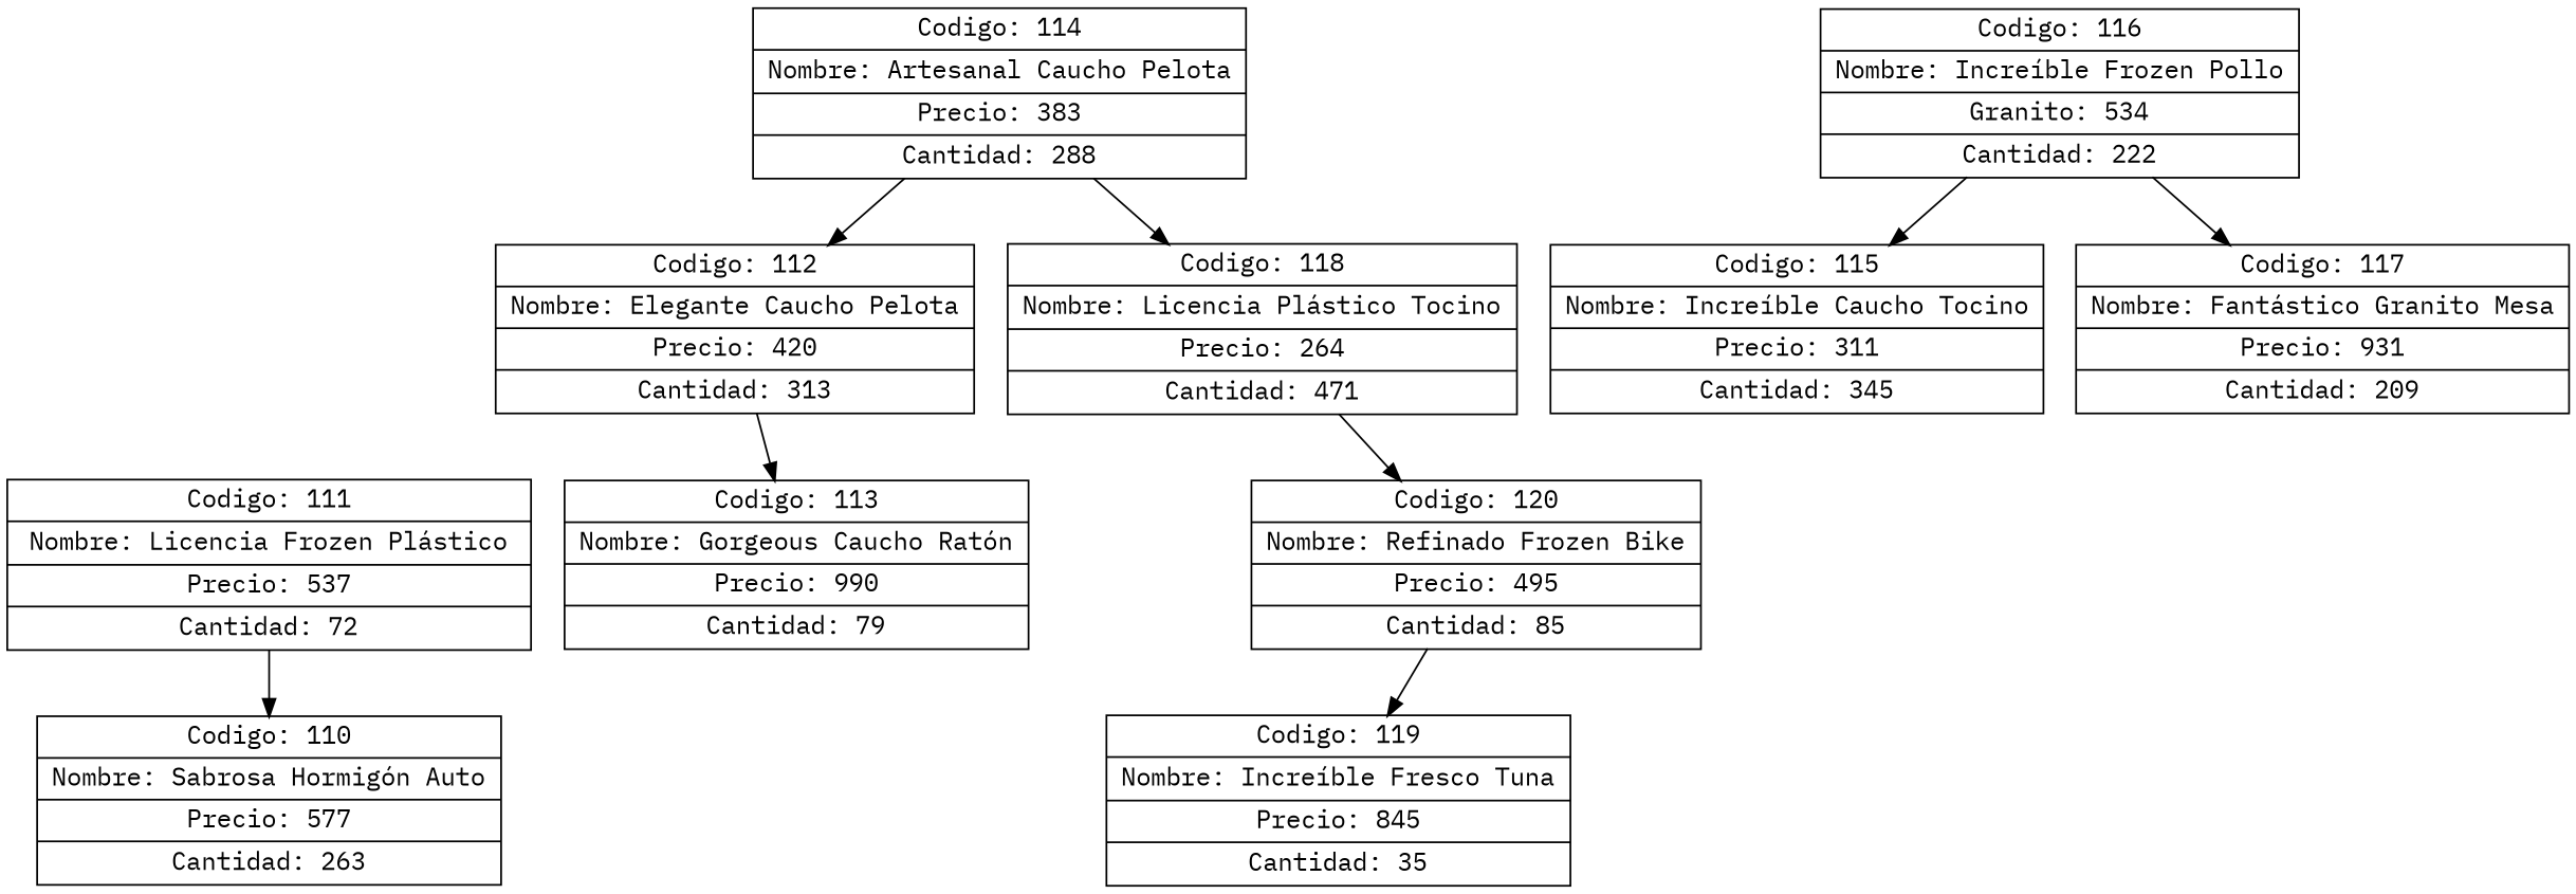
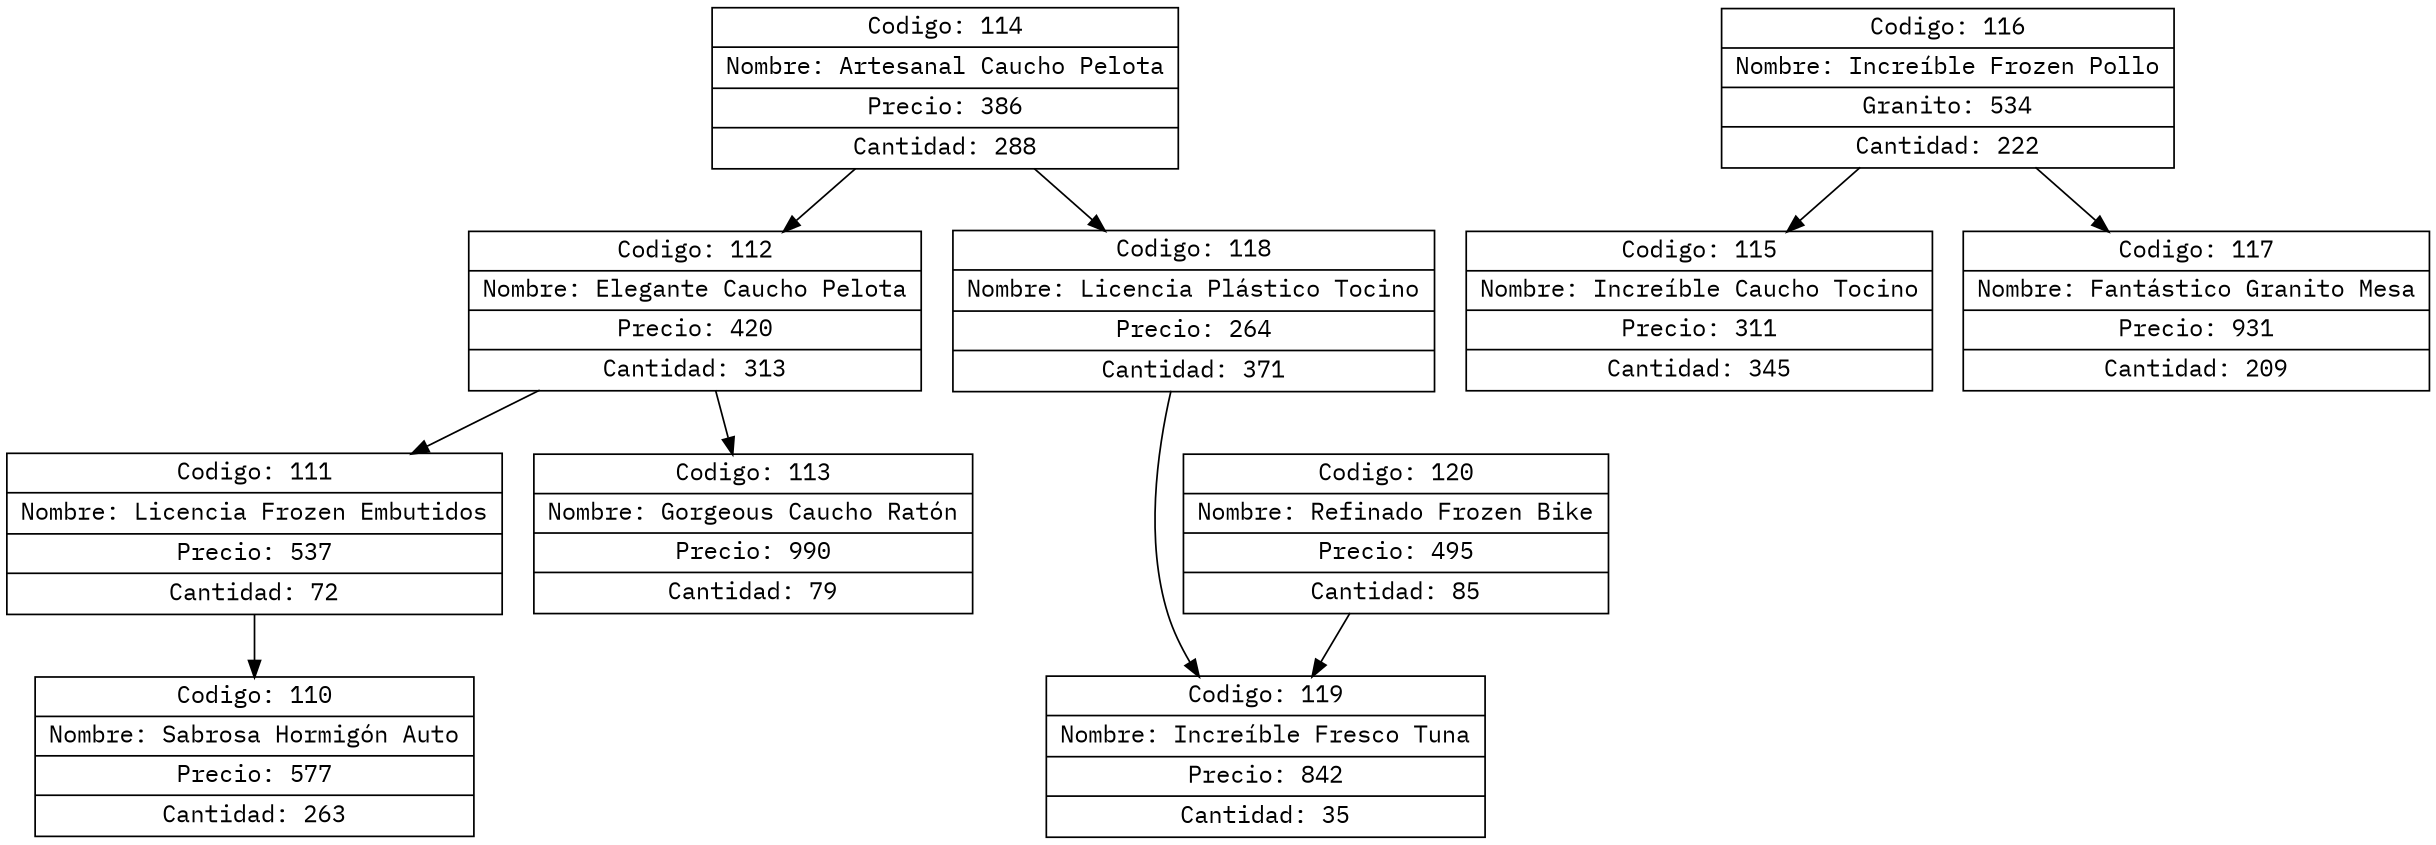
  digraph {
    fontname="IBM Plex Mono"
    node [fontname="IBM Plex Mono" shape=record]
    edge [fontname="IBM Plex Mono"]
-   n1 [label="{ Codigo: 114 | Nombre: Artesanal Caucho Pelota | Precio: 383 | Cantidad: 288}"]
+   n1 [label="{ Codigo: 114 | Nombre: Artesanal Caucho Pelota | Precio: 386 | Cantidad: 288}"]
    n2 [label="{ Codigo: 112 | Nombre: Elegante Caucho Pelota | Precio: 420 | Cantidad: 313}"]
-   n3 [label="{ Codigo: 118 | Nombre: Licencia Plástico Tocino | Precio: 264 | Cantidad: 471}"]
-   n4 [label="{ Codigo: 111 | Nombre: Licencia Frozen Plástico | Precio: 537 | Cantidad: 72}"]
+   n3 [label="{ Codigo: 118 | Nombre: Licencia Plástico Tocino | Precio: 264 | Cantidad: 371}"]
+   n4 [label="{ Codigo: 111 | Nombre: Licencia Frozen Embutidos | Precio: 537 | Cantidad: 72}"]
    n5 [label="{ Codigo: 113 | Nombre: Gorgeous Caucho Ratón | Precio: 990 | Cantidad: 79}"]
-   n6 [label="{ Codigo: 119 | Nombre: Increíble Fresco Tuna | Precio: 845 | Cantidad: 35}"]
+   n6 [label="{ Codigo: 119 | Nombre: Increíble Fresco Tuna | Precio: 842 | Cantidad: 35}"]
    n7 [label="{ Codigo: 110 | Nombre: Sabrosa Hormigón Auto | Precio: 577 | Cantidad: 263}"]
    n8 [label="{ Codigo: 116 | Nombre: Increíble Frozen Pollo | Granito: 534 | Cantidad: 222}"]
    n9 [label="{ Codigo: 115 | Nombre: Increíble Caucho Tocino | Precio: 311 | Cantidad: 345}"]
    n10 [label="{ Codigo: 117 | Nombre: Fantástico Granito Mesa | Precio: 931 | Cantidad: 209}"]
    n11 [label="{ Codigo: 120 | Nombre: Refinado Frozen Bike | Precio: 495 | Cantidad: 85}"]
    n1 -> n2
    n1 -> n3
+   n2 -> n4
    n2 -> n5
-   n3 -> n11
+   n3 -> n6
    n4 -> n7
    n8 -> n9
    n8 -> n10
    n11 -> n6
  }
